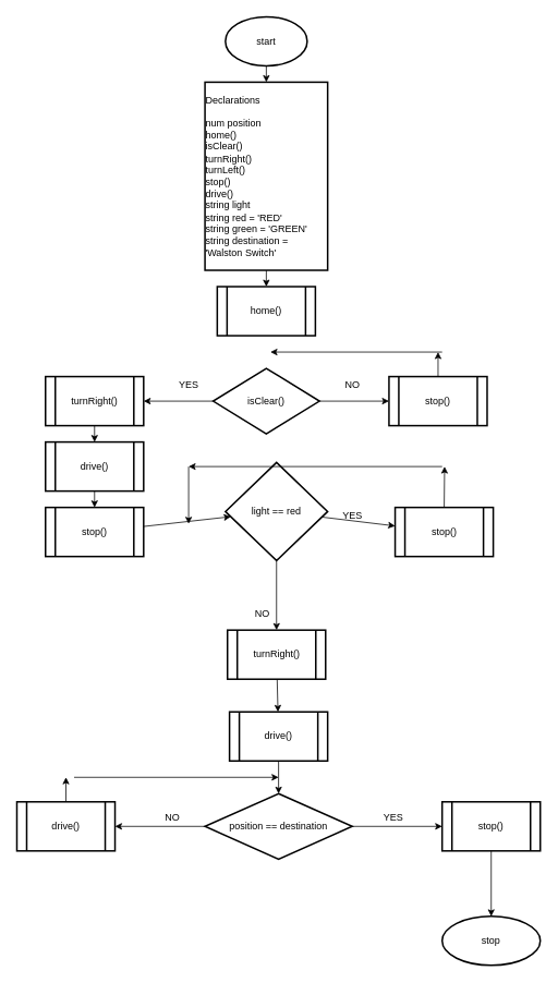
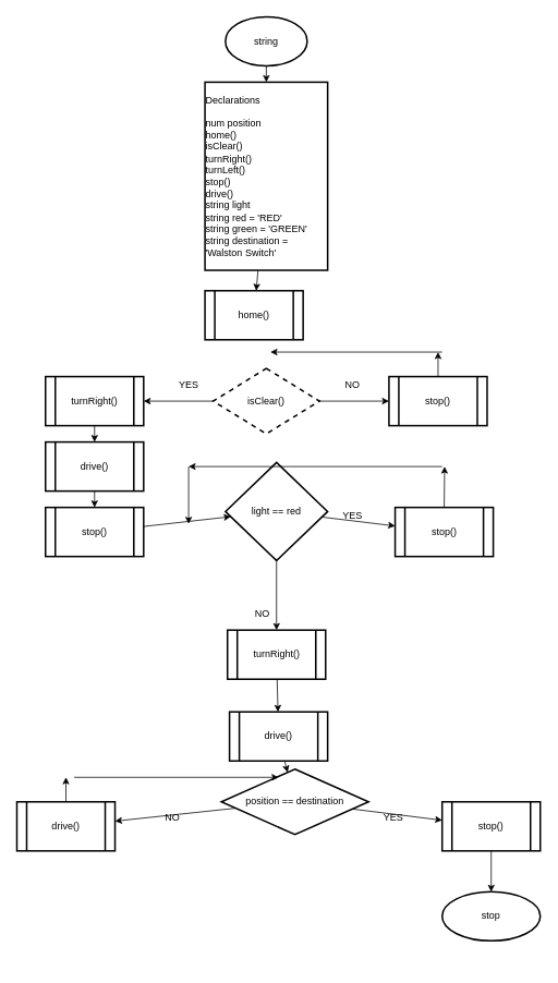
  <mxCell id="0" />
  <mxCell id="1" parent="0" />
  <mxCell id="2" value="" style="edgeStyle=none;html=1;" edge="1" parent="1" source="3" target="5"><mxGeometry relative="1" as="geometry" /></mxCell>
- <mxCell id="3" value="start" style="strokeWidth=2;html=1;shape=mxgraph.flowchart.start_1;whiteSpace=wrap;" vertex="1" parent="1"><mxGeometry x="275" y="20" width="100" height="60" as="geometry" /></mxCell>
+ <mxCell id="3" value="string" style="strokeWidth=2;html=1;shape=mxgraph.flowchart.start_1;whiteSpace=wrap;" vertex="1" parent="1"><mxGeometry x="275" y="20" width="100" height="60" as="geometry" /></mxCell>
  <mxCell id="4" value="" style="edgeStyle=none;html=1;" edge="1" parent="1" source="5" target="6"><mxGeometry relative="1" as="geometry" /></mxCell>
  <mxCell id="5" value="&lt;div style=&quot;text-align: left&quot;&gt;&lt;span&gt;Declarations&lt;/span&gt;&lt;/div&gt;&lt;div style=&quot;text-align: left&quot;&gt;&lt;br&gt;&lt;/div&gt;&lt;div style=&quot;text-align: left&quot;&gt;num position&lt;/div&gt;&lt;div style=&quot;text-align: left&quot;&gt;home()&lt;/div&gt;&lt;div style=&quot;text-align: left&quot;&gt;isClear()&lt;/div&gt;&lt;div style=&quot;text-align: left&quot;&gt;&lt;span&gt;turnRight()&lt;/span&gt;&lt;/div&gt;&lt;div style=&quot;text-align: left&quot;&gt;&lt;span&gt;turnLeft()&lt;/span&gt;&lt;/div&gt;&lt;div style=&quot;text-align: left&quot;&gt;&lt;span&gt;stop()&lt;/span&gt;&lt;/div&gt;&lt;div style=&quot;text-align: left&quot;&gt;&lt;span&gt;drive()&lt;/span&gt;&lt;/div&gt;&lt;div style=&quot;text-align: left&quot;&gt;&lt;span&gt;string light&lt;/span&gt;&lt;/div&gt;&lt;div style=&quot;text-align: left&quot;&gt;&lt;span&gt;string red = 'RED'&lt;/span&gt;&lt;/div&gt;&lt;div style=&quot;text-align: left&quot;&gt;&lt;span&gt;string green = 'GREEN'&lt;/span&gt;&lt;/div&gt;&lt;div style=&quot;text-align: left&quot;&gt;&lt;span&gt;string destination = 'Walston Switch'&lt;/span&gt;&lt;/div&gt;" style="whiteSpace=wrap;html=1;strokeWidth=2;" vertex="1" parent="1"><mxGeometry x="250" y="100" width="150" height="230" as="geometry" /></mxCell>
- <mxCell id="6" value="home()" style="shape=process;whiteSpace=wrap;html=1;backgroundOutline=1;strokeWidth=2;" vertex="1" parent="1"><mxGeometry x="265" y="350" width="120" height="60" as="geometry" /></mxCell>
+ <mxCell id="6" value="home()" style="shape=process;whiteSpace=wrap;html=1;backgroundOutline=1;strokeWidth=2;" vertex="1" parent="1"><mxGeometry x="250" y="355" width="120" height="60" as="geometry" /></mxCell>
  <mxCell id="7" value="" style="edgeStyle=none;html=1;" edge="1" parent="1" source="9" target="11"><mxGeometry relative="1" as="geometry" /></mxCell>
  <mxCell id="8" value="" style="edgeStyle=none;html=1;" edge="1" parent="1" source="9" target="13"><mxGeometry relative="1" as="geometry" /></mxCell>
- <mxCell id="9" value="isClear()" style="rhombus;whiteSpace=wrap;html=1;strokeWidth=2;" vertex="1" parent="1"><mxGeometry x="260" y="450" width="130" height="80" as="geometry" /></mxCell>
+ <mxCell id="9" value="isClear()" style="rhombus;whiteSpace=wrap;html=1;strokeWidth=2;dashed=1;" vertex="1" parent="1"><mxGeometry x="260" y="450" width="130" height="80" as="geometry" /></mxCell>
  <mxCell id="10" value="" style="edgeStyle=none;html=1;" edge="1" parent="1" source="11" target="18"><mxGeometry relative="1" as="geometry" /></mxCell>
  <mxCell id="11" value="turnRight()" style="shape=process;whiteSpace=wrap;html=1;backgroundOutline=1;strokeWidth=2;" vertex="1" parent="1"><mxGeometry x="55" y="460" width="120" height="60" as="geometry" /></mxCell>
  <mxCell id="12" style="edgeStyle=none;html=1;exitX=0.5;exitY=0;exitDx=0;exitDy=0;" edge="1" parent="1" source="13"><mxGeometry relative="1" as="geometry"><mxPoint x="535" y="430" as="targetPoint" /></mxGeometry></mxCell>
  <mxCell id="13" value="stop()" style="shape=process;whiteSpace=wrap;html=1;backgroundOutline=1;strokeWidth=2;" vertex="1" parent="1"><mxGeometry x="475" y="460" width="120" height="60" as="geometry" /></mxCell>
  <mxCell id="14" value="YES" style="text;html=1;align=center;verticalAlign=middle;resizable=0;points=[];autosize=1;strokeColor=none;fillColor=none;" vertex="1" parent="1"><mxGeometry x="210" y="460" width="40" height="20" as="geometry" /></mxCell>
  <mxCell id="15" value="NO" style="text;html=1;align=center;verticalAlign=middle;resizable=0;points=[];autosize=1;strokeColor=none;fillColor=none;" vertex="1" parent="1"><mxGeometry x="415" y="460" width="30" height="20" as="geometry" /></mxCell>
  <mxCell id="16" value="" style="endArrow=classic;html=1;" edge="1" parent="1"><mxGeometry width="50" height="50" relative="1" as="geometry"><mxPoint x="540" y="430" as="sourcePoint" /><mxPoint x="330" y="430" as="targetPoint" /></mxGeometry></mxCell>
  <mxCell id="17" value="" style="edgeStyle=none;html=1;" edge="1" parent="1" source="18" target="20"><mxGeometry relative="1" as="geometry" /></mxCell>
  <mxCell id="18" value="drive()" style="shape=process;whiteSpace=wrap;html=1;backgroundOutline=1;strokeWidth=2;" vertex="1" parent="1"><mxGeometry x="55" y="540" width="120" height="60" as="geometry" /></mxCell>
  <mxCell id="19" value="" style="edgeStyle=none;html=1;" edge="1" parent="1" source="20" target="23"><mxGeometry relative="1" as="geometry" /></mxCell>
  <mxCell id="20" value="stop()" style="shape=process;whiteSpace=wrap;html=1;backgroundOutline=1;strokeWidth=2;" vertex="1" parent="1"><mxGeometry x="55" y="620" width="120" height="60" as="geometry" /></mxCell>
  <mxCell id="21" value="" style="edgeStyle=none;html=1;" edge="1" parent="1" source="23" target="25"><mxGeometry relative="1" as="geometry" /></mxCell>
  <mxCell id="22" value="" style="edgeStyle=none;html=1;" edge="1" parent="1" source="23" target="27"><mxGeometry relative="1" as="geometry" /></mxCell>
  <mxCell id="23" value="light == red" style="rhombus;whiteSpace=wrap;html=1;strokeWidth=2;" vertex="1" parent="1"><mxGeometry x="275" y="565" width="125" height="120" as="geometry" /></mxCell>
  <mxCell id="24" value="" style="edgeStyle=none;html=1;" edge="1" parent="1" source="25" target="33"><mxGeometry relative="1" as="geometry" /></mxCell>
  <mxCell id="25" value="turnRight()" style="shape=process;whiteSpace=wrap;html=1;backgroundOutline=1;strokeWidth=2;" vertex="1" parent="1"><mxGeometry x="277.5" y="770" width="120" height="60" as="geometry" /></mxCell>
  <mxCell id="26" style="edgeStyle=none;html=1;exitX=0.5;exitY=0;exitDx=0;exitDy=0;" edge="1" parent="1" source="27"><mxGeometry relative="1" as="geometry"><mxPoint x="543" y="570" as="targetPoint" /></mxGeometry></mxCell>
  <mxCell id="27" value="stop()" style="shape=process;whiteSpace=wrap;html=1;backgroundOutline=1;strokeWidth=2;" vertex="1" parent="1"><mxGeometry x="482.5" y="620" width="120" height="60" as="geometry" /></mxCell>
  <mxCell id="28" value="NO" style="text;html=1;align=center;verticalAlign=middle;resizable=0;points=[];autosize=1;strokeColor=none;fillColor=none;" vertex="1" parent="1"><mxGeometry x="305" y="740" width="30" height="20" as="geometry" /></mxCell>
  <mxCell id="29" value="YES" style="text;html=1;align=center;verticalAlign=middle;resizable=0;points=[];autosize=1;strokeColor=none;fillColor=none;" vertex="1" parent="1"><mxGeometry x="410" y="620" width="40" height="20" as="geometry" /></mxCell>
  <mxCell id="30" value="" style="endArrow=classic;html=1;" edge="1" parent="1"><mxGeometry width="50" height="50" relative="1" as="geometry"><mxPoint x="540" y="570" as="sourcePoint" /><mxPoint x="230" y="570" as="targetPoint" /></mxGeometry></mxCell>
  <mxCell id="31" value="" style="endArrow=classic;html=1;" edge="1" parent="1"><mxGeometry width="50" height="50" relative="1" as="geometry"><mxPoint x="230" y="570" as="sourcePoint" /><mxPoint x="230" y="640" as="targetPoint" /></mxGeometry></mxCell>
  <mxCell id="32" value="" style="edgeStyle=none;html=1;" edge="1" parent="1" source="33" target="36"><mxGeometry relative="1" as="geometry" /></mxCell>
  <mxCell id="33" value="drive()" style="shape=process;whiteSpace=wrap;html=1;backgroundOutline=1;strokeWidth=2;" vertex="1" parent="1"><mxGeometry x="280" y="870" width="120" height="60" as="geometry" /></mxCell>
  <mxCell id="34" value="" style="edgeStyle=none;html=1;" edge="1" parent="1" source="36" target="38"><mxGeometry relative="1" as="geometry" /></mxCell>
  <mxCell id="35" value="" style="edgeStyle=none;html=1;" edge="1" parent="1" source="36" target="40"><mxGeometry relative="1" as="geometry" /></mxCell>
- <mxCell id="36" value="position == destination" style="rhombus;whiteSpace=wrap;html=1;strokeWidth=2;" vertex="1" parent="1"><mxGeometry x="250" y="970" width="180" height="80" as="geometry" /></mxCell>
+ <mxCell id="36" value="position == destination" style="rhombus;whiteSpace=wrap;html=1;strokeWidth=2;" vertex="1" parent="1"><mxGeometry x="270" y="940" width="180" height="80" as="geometry" /></mxCell>
  <mxCell id="37" style="edgeStyle=none;html=1;exitX=0.5;exitY=0;exitDx=0;exitDy=0;" edge="1" parent="1" source="38"><mxGeometry relative="1" as="geometry"><mxPoint x="80" y="950" as="targetPoint" /></mxGeometry></mxCell>
  <mxCell id="38" value="drive()" style="shape=process;whiteSpace=wrap;html=1;backgroundOutline=1;strokeWidth=2;" vertex="1" parent="1"><mxGeometry x="20" y="980" width="120" height="60" as="geometry" /></mxCell>
  <mxCell id="39" value="" style="edgeStyle=none;html=1;" edge="1" parent="1" source="40" target="43"><mxGeometry relative="1" as="geometry" /></mxCell>
  <mxCell id="40" value="stop()" style="shape=process;whiteSpace=wrap;html=1;backgroundOutline=1;strokeWidth=2;" vertex="1" parent="1"><mxGeometry x="540" y="980" width="120" height="60" as="geometry" /></mxCell>
  <mxCell id="41" value="NO" style="text;html=1;align=center;verticalAlign=middle;resizable=0;points=[];autosize=1;strokeColor=none;fillColor=none;" vertex="1" parent="1"><mxGeometry x="195" y="990" width="30" height="20" as="geometry" /></mxCell>
  <mxCell id="42" value="YES" style="text;html=1;align=center;verticalAlign=middle;resizable=0;points=[];autosize=1;strokeColor=none;fillColor=none;" vertex="1" parent="1"><mxGeometry x="460" y="990" width="40" height="20" as="geometry" /></mxCell>
- <mxCell id="43" value="stop" style="ellipse;whiteSpace=wrap;html=1;strokeWidth=2;" vertex="1" parent="1"><mxGeometry x="540" y="1120" width="120" height="60" as="geometry" /></mxCell>
+ <mxCell id="43" value="stop" style="ellipse;whiteSpace=wrap;html=1;strokeWidth=2;" vertex="1" parent="1"><mxGeometry x="540" y="1090" width="120" height="60" as="geometry" /></mxCell>
  <mxCell id="44" value="" style="endArrow=classic;html=1;" edge="1" parent="1"><mxGeometry width="50" height="50" relative="1" as="geometry"><mxPoint x="90" y="950" as="sourcePoint" /><mxPoint x="340" y="950" as="targetPoint" /></mxGeometry></mxCell>
